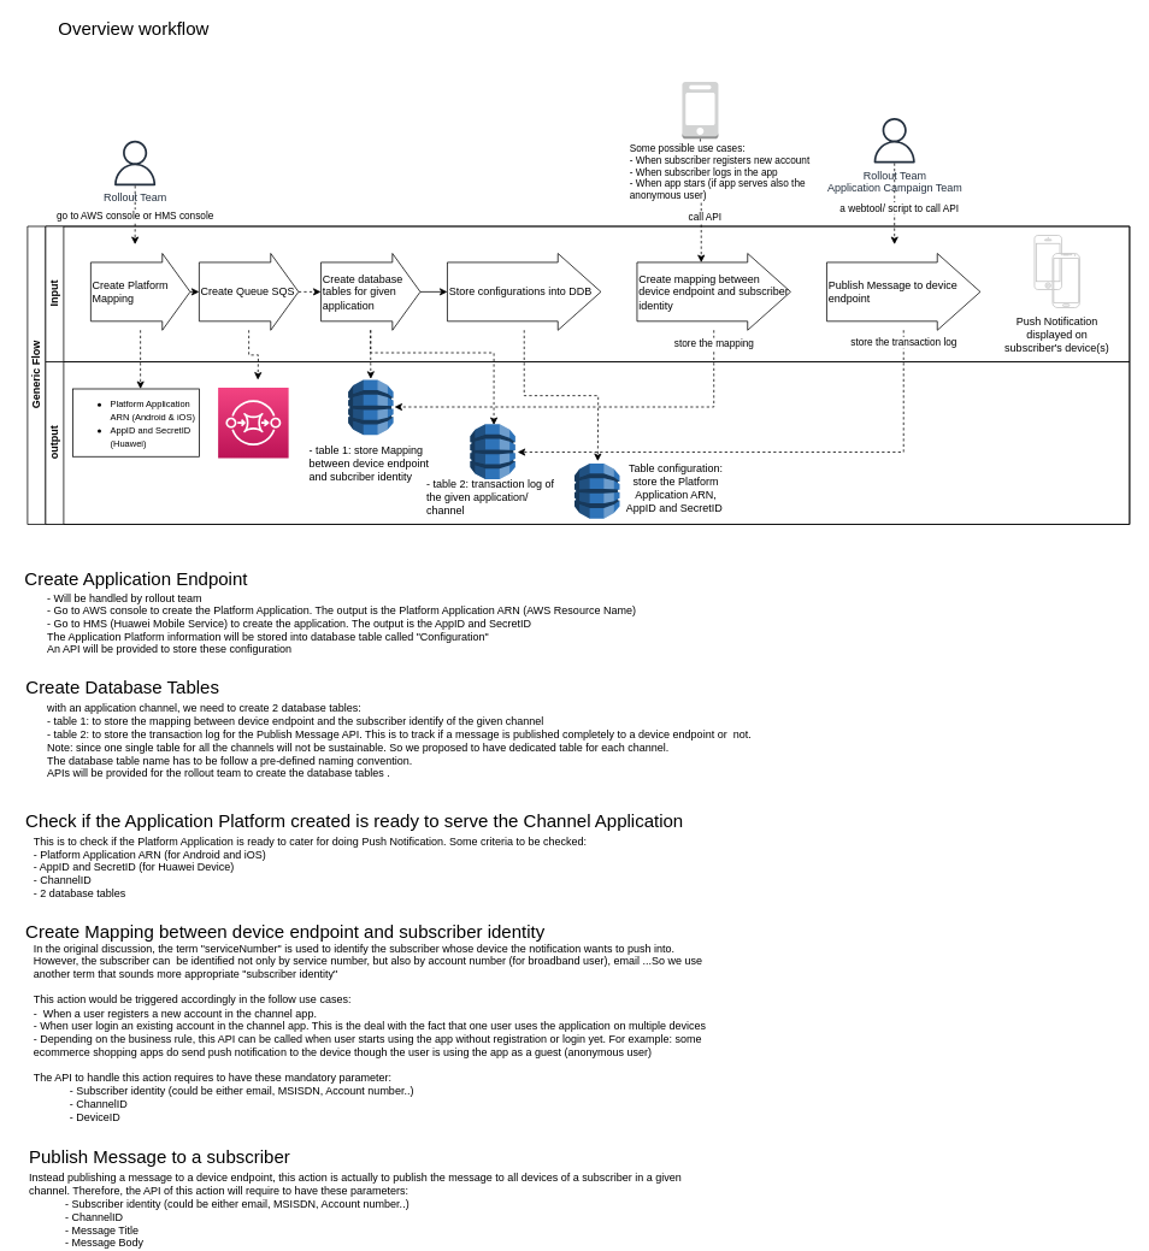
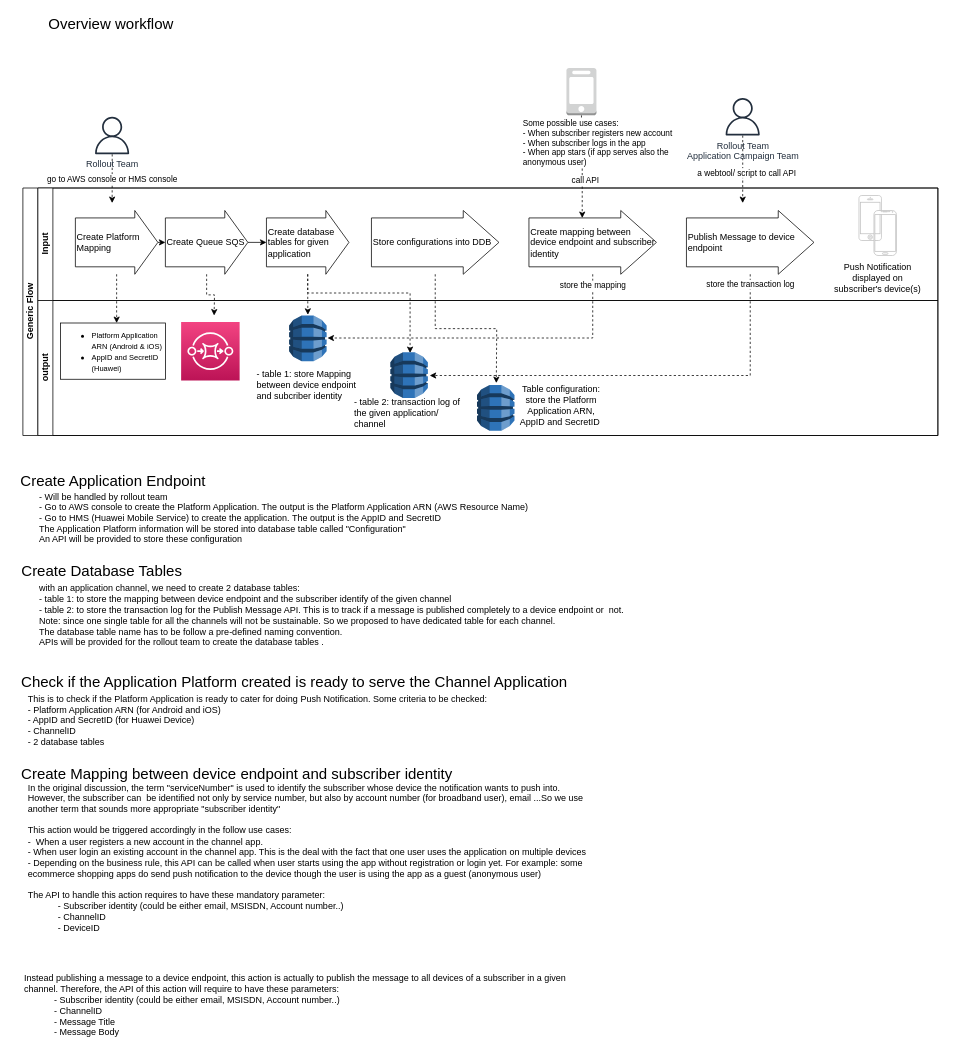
  <mxCell id="0" />
  <mxCell id="1" parent="0" />
  <mxCell id="2" value="Generic Flow" style="swimlane;html=1;childLayout=stackLayout;resizeParent=1;resizeParentMax=0;horizontal=0;startSize=20;horizontalStack=0;" parent="1" vertex="1"><mxGeometry x="30" y="250" width="1220" height="330" as="geometry"><mxRectangle y="530" width="30" height="50" as="alternateBounds" /></mxGeometry></mxCell>
  <mxCell id="3" value="" style="edgeStyle=orthogonalEdgeStyle;rounded=0;orthogonalLoop=1;jettySize=auto;html=1;dashed=1;" parent="2" source="11" edge="1"><mxGeometry relative="1" as="geometry"><mxPoint x="380" y="169" as="targetPoint" /></mxGeometry></mxCell>
  <mxCell id="4" style="edgeStyle=orthogonalEdgeStyle;rounded=0;orthogonalLoop=1;jettySize=auto;html=1;entryX=0.5;entryY=0;entryDx=0;entryDy=0;entryPerimeter=0;dashed=1;" parent="2" source="11" edge="1"><mxGeometry relative="1" as="geometry"><Array as="points"><mxPoint x="380" y="140" /><mxPoint x="516" y="140" /></Array><mxPoint x="516.25" y="220" as="targetPoint" /></mxGeometry></mxCell>
  <mxCell id="5" value="store the mapping" style="edgeStyle=orthogonalEdgeStyle;rounded=0;orthogonalLoop=1;jettySize=auto;html=1;entryX=1;entryY=0.5;entryDx=0;entryDy=0;entryPerimeter=0;dashed=1;" parent="2" source="13" edge="1"><mxGeometry x="-0.933" relative="1" as="geometry"><Array as="points"><mxPoint x="759.75" y="200" /></Array><mxPoint as="offset" /><mxPoint x="406.25" y="200" as="targetPoint" /></mxGeometry></mxCell>
  <mxCell id="6" value="store the transaction log" style="edgeStyle=orthogonalEdgeStyle;rounded=0;orthogonalLoop=1;jettySize=auto;html=1;entryX=1;entryY=0.5;entryDx=0;entryDy=0;entryPerimeter=0;dashed=1;" parent="2" source="14" edge="1"><mxGeometry x="-0.95" relative="1" as="geometry"><Array as="points"><mxPoint x="970" y="250" /></Array><mxPoint as="offset" /><mxPoint x="542.5" y="250" as="targetPoint" /></mxGeometry></mxCell>
  <mxCell id="7" value="Input" style="swimlane;html=1;startSize=20;horizontal=0;" parent="2" vertex="1"><mxGeometry x="20" width="1200" height="150" as="geometry" /></mxCell>
  <mxCell id="8" style="edgeStyle=orthogonalEdgeStyle;rounded=0;orthogonalLoop=1;jettySize=auto;html=1;exitX=1;exitY=0.5;exitDx=0;exitDy=0;exitPerimeter=0;entryX=0;entryY=0.5;entryDx=0;entryDy=0;entryPerimeter=0;" edge="1" parent="7" source="9" target="19"><mxGeometry relative="1" as="geometry" /></mxCell>
  <mxCell id="9" value="&lt;span style=&quot;text-align: center&quot;&gt;Create Platform Mapping&lt;/span&gt;" style="shape=singleArrow;whiteSpace=wrap;html=1;align=left;arrowWidth=0.767;arrowSize=0.28;" parent="7" vertex="1"><mxGeometry x="50" y="30" width="110" height="85" as="geometry" /></mxCell>
- <mxCell id="10" style="edgeStyle=orthogonalEdgeStyle;rounded=0;orthogonalLoop=1;jettySize=auto;html=1;exitX=1;exitY=0.5;exitDx=0;exitDy=0;exitPerimeter=0;entryX=0;entryY=0.5;entryDx=0;entryDy=0;entryPerimeter=0;" edge="1" parent="7" source="11" target="12"><mxGeometry relative="1" as="geometry" /></mxCell>
  <mxCell id="11" value="&lt;span style=&quot;text-align: center&quot;&gt;Create database tables for given application&lt;/span&gt;" style="shape=singleArrow;whiteSpace=wrap;html=1;align=left;arrowWidth=0.767;arrowSize=0.28;" parent="7" vertex="1"><mxGeometry x="304.75" y="30" width="110" height="85" as="geometry" /></mxCell>
  <mxCell id="12" value="&lt;div style=&quot;text-align: center&quot;&gt;Store configurations into DDB&lt;/div&gt;" style="shape=singleArrow;whiteSpace=wrap;html=1;align=left;arrowWidth=0.767;arrowSize=0.28;" parent="7" vertex="1"><mxGeometry x="444.75" y="30" width="170" height="85" as="geometry" /></mxCell>
  <mxCell id="13" value="&lt;span style=&quot;text-align: center&quot;&gt;Create mapping between device endpoint and&amp;nbsp;&lt;/span&gt;subscriber identity" style="shape=singleArrow;whiteSpace=wrap;html=1;align=left;arrowWidth=0.767;arrowSize=0.28;" parent="7" vertex="1"><mxGeometry x="654.75" y="30" width="170" height="85" as="geometry" /></mxCell>
  <mxCell id="14" value="Publish Message to device endpoint" style="shape=singleArrow;whiteSpace=wrap;html=1;align=left;arrowWidth=0.767;arrowSize=0.28;" parent="7" vertex="1"><mxGeometry x="864.75" y="30" width="170" height="85" as="geometry" /></mxCell>
  <mxCell id="15" value="" style="html=1;verticalLabelPosition=bottom;labelBackgroundColor=#ffffff;verticalAlign=top;shadow=0;dashed=0;strokeWidth=1;shape=mxgraph.ios7.misc.iphone;strokeColor=#c0c0c0;align=left;" parent="7" vertex="1"><mxGeometry x="1094.75" y="10" width="30" height="60" as="geometry" /></mxCell>
  <mxCell id="16" value="" style="verticalLabelPosition=bottom;verticalAlign=top;html=1;shadow=0;dashed=0;strokeWidth=1;shape=mxgraph.android.phone2;strokeColor=#c0c0c0;align=left;" parent="7" vertex="1"><mxGeometry x="1114.75" y="30" width="30" height="60" as="geometry" /></mxCell>
  <mxCell id="17" value="Push Notification displayed on subscriber's device(s)" style="text;html=1;strokeColor=none;fillColor=none;align=center;verticalAlign=middle;whiteSpace=wrap;rounded=0;" parent="7" vertex="1"><mxGeometry x="1054.75" y="90" width="130" height="60" as="geometry" /></mxCell>
- <mxCell id="18" style="edgeStyle=orthogonalEdgeStyle;rounded=0;orthogonalLoop=1;jettySize=auto;html=1;exitX=1;exitY=0.5;exitDx=0;exitDy=0;exitPerimeter=0;entryX=0;entryY=0.5;entryDx=0;entryDy=0;entryPerimeter=0;dashed=1;" edge="1" parent="7" source="19" target="11"><mxGeometry relative="1" as="geometry" /></mxCell>
+ <mxCell id="18" style="edgeStyle=orthogonalEdgeStyle;rounded=0;orthogonalLoop=1;jettySize=auto;html=1;exitX=1;exitY=0.5;exitDx=0;exitDy=0;exitPerimeter=0;entryX=0;entryY=0.5;entryDx=0;entryDy=0;entryPerimeter=0;" edge="1" parent="7" source="19" target="11"><mxGeometry relative="1" as="geometry" /></mxCell>
  <mxCell id="19" value="&lt;div style=&quot;text-align: center&quot;&gt;&lt;span&gt;Create Queue SQS&amp;nbsp;&lt;/span&gt;&lt;/div&gt;" style="shape=singleArrow;whiteSpace=wrap;html=1;align=left;arrowWidth=0.767;arrowSize=0.28;" parent="7" vertex="1"><mxGeometry x="170" y="30" width="110" height="85" as="geometry" /></mxCell>
  <mxCell id="20" style="edgeStyle=orthogonalEdgeStyle;rounded=0;orthogonalLoop=1;jettySize=auto;html=1;dashed=1;" parent="2" source="9" target="22" edge="1"><mxGeometry relative="1" as="geometry"><Array as="points"><mxPoint x="125" y="170" /><mxPoint x="125" y="170" /></Array></mxGeometry></mxCell>
  <mxCell id="21" value="output" style="swimlane;html=1;startSize=20;horizontal=0;" parent="2" vertex="1"><mxGeometry x="20" y="150" width="1200" height="180" as="geometry" /></mxCell>
  <mxCell id="22" value="&lt;ul&gt;&lt;li&gt;&lt;font style=&quot;font-size: 10px&quot;&gt;Platform Application ARN (Android &amp;amp; iOS)&lt;/font&gt;&lt;/li&gt;&lt;li&gt;&lt;span style=&quot;font-size: 10px&quot;&gt;AppID and SecretID (Huawei)&lt;/span&gt;&lt;/li&gt;&lt;/ul&gt;" style="rounded=0;whiteSpace=wrap;html=1;align=left;" parent="21" vertex="1"><mxGeometry x="30" y="30" width="140" height="75" as="geometry" /></mxCell>
  <mxCell id="23" value="- table 1: store Mapping between device endpoint and subcriber identity&lt;br&gt;&lt;br&gt;" style="text;html=1;strokeColor=none;fillColor=none;align=left;verticalAlign=middle;whiteSpace=wrap;rounded=0;" parent="21" vertex="1"><mxGeometry x="290" y="110" width="140" height="20" as="geometry" /></mxCell>
  <mxCell id="24" value="&lt;span style=&quot;&quot;&gt;- table 2: transaction log of the given application/ channel&lt;/span&gt;" style="text;html=1;strokeColor=none;fillColor=none;align=left;verticalAlign=middle;whiteSpace=wrap;rounded=0;" parent="21" vertex="1"><mxGeometry x="420" y="140" width="150" height="20" as="geometry" /></mxCell>
  <mxCell id="25" value="" style="points=[[0,0,0],[0.25,0,0],[0.5,0,0],[0.75,0,0],[1,0,0],[0,1,0],[0.25,1,0],[0.5,1,0],[0.75,1,0],[1,1,0],[0,0.25,0],[0,0.5,0],[0,0.75,0],[1,0.25,0],[1,0.5,0],[1,0.75,0]];outlineConnect=0;fontColor=#232F3E;gradientColor=#F34482;gradientDirection=north;fillColor=#BC1356;strokeColor=#ffffff;dashed=0;verticalLabelPosition=bottom;verticalAlign=top;align=center;html=1;fontSize=12;fontStyle=0;aspect=fixed;shape=mxgraph.aws4.resourceIcon;resIcon=mxgraph.aws4.sqs;" vertex="1" parent="21"><mxGeometry x="191" y="28.5" width="78" height="78" as="geometry" /></mxCell>
  <mxCell id="26" value="Table configuration: store the Platform Application ARN, AppID and SecretID&amp;nbsp;" style="text;html=1;strokeColor=none;fillColor=none;align=center;verticalAlign=middle;whiteSpace=wrap;rounded=0;" parent="21" vertex="1"><mxGeometry x="637.5" y="130" width="120" height="20" as="geometry" /></mxCell>
  <mxCell id="27" value="" style="outlineConnect=0;dashed=0;verticalLabelPosition=bottom;verticalAlign=top;align=center;html=1;shape=mxgraph.aws3.dynamo_db;fillColor=#2E73B8;gradientColor=none;" vertex="1" parent="21"><mxGeometry x="470" y="69" width="50" height="61" as="geometry" /></mxCell>
  <mxCell id="28" value="" style="outlineConnect=0;dashed=0;verticalLabelPosition=bottom;verticalAlign=top;align=center;html=1;shape=mxgraph.aws3.dynamo_db;fillColor=#2E73B8;gradientColor=none;" vertex="1" parent="21"><mxGeometry x="585.5" y="112.5" width="50" height="61" as="geometry" /></mxCell>
  <mxCell id="29" value="" style="outlineConnect=0;dashed=0;verticalLabelPosition=bottom;verticalAlign=top;align=center;html=1;shape=mxgraph.aws3.dynamo_db;fillColor=#2E73B8;gradientColor=none;" vertex="1" parent="21"><mxGeometry x="335" y="20" width="50" height="61" as="geometry" /></mxCell>
  <mxCell id="30" style="edgeStyle=orthogonalEdgeStyle;rounded=0;orthogonalLoop=1;jettySize=auto;html=1;dashed=1;entryX=0.5;entryY=0;entryDx=0;entryDy=0;entryPerimeter=0;" edge="1" parent="2" source="12"><mxGeometry relative="1" as="geometry"><mxPoint x="631.25" y="260" as="targetPoint" /></mxGeometry></mxCell>
  <mxCell id="31" value="go to AWS console or HMS console" style="edgeStyle=orthogonalEdgeStyle;rounded=0;orthogonalLoop=1;jettySize=auto;html=1;dashed=1;" parent="1" source="32" edge="1"><mxGeometry relative="1" as="geometry"><mxPoint x="149" y="270" as="targetPoint" /></mxGeometry></mxCell>
  <mxCell id="32" value="Rollout Team" style="outlineConnect=0;fontColor=#232F3E;gradientColor=none;fillColor=#232F3E;strokeColor=none;dashed=0;verticalLabelPosition=bottom;verticalAlign=top;align=center;html=1;fontSize=12;fontStyle=0;aspect=fixed;pointerEvents=1;shape=mxgraph.aws4.user;" parent="1" vertex="1"><mxGeometry x="124" y="155" width="50" height="50" as="geometry" /></mxCell>
  <mxCell id="33" value="Some possible use cases: &lt;br&gt;- When subscriber registers new account&amp;nbsp;&lt;br&gt;- When subscriber logs in the app&amp;nbsp;&lt;br&gt;- When app stars (if app serves also the &lt;br&gt;anonymous user)" style="edgeStyle=orthogonalEdgeStyle;rounded=0;orthogonalLoop=1;jettySize=auto;html=1;entryX=0.418;entryY=0.118;entryDx=0;entryDy=0;entryPerimeter=0;dashed=1;align=left;" parent="1" source="35" target="13" edge="1"><mxGeometry x="-0.464" y="-80" relative="1" as="geometry"><mxPoint as="offset" /></mxGeometry></mxCell>
  <mxCell id="34" value="call API" style="edgeLabel;html=1;align=center;verticalAlign=middle;resizable=0;points=[];" parent="33" vertex="1" connectable="0"><mxGeometry x="0.276" y="4" relative="1" as="geometry"><mxPoint as="offset" /></mxGeometry></mxCell>
  <mxCell id="35" value="" style="outlineConnect=0;dashed=0;verticalLabelPosition=bottom;verticalAlign=top;align=center;html=1;shape=mxgraph.aws3.mobile_client;fillColor=#D2D3D3;gradientColor=none;" parent="1" vertex="1"><mxGeometry x="754.75" y="90" width="40" height="63" as="geometry" /></mxCell>
  <mxCell id="36" value="a webtool/ script to call API" style="edgeStyle=orthogonalEdgeStyle;rounded=0;orthogonalLoop=1;jettySize=auto;html=1;dashed=1;" parent="1" source="37" edge="1"><mxGeometry x="0.112" y="5" relative="1" as="geometry"><mxPoint x="989.75" y="270" as="targetPoint" /><mxPoint as="offset" /></mxGeometry></mxCell>
  <mxCell id="37" value="Rollout Team&lt;br&gt;Application Campaign Team" style="outlineConnect=0;fontColor=#232F3E;gradientColor=none;fillColor=#232F3E;strokeColor=none;dashed=0;verticalLabelPosition=bottom;verticalAlign=top;align=center;html=1;fontSize=12;fontStyle=0;aspect=fixed;pointerEvents=1;shape=mxgraph.aws4.user;" parent="1" vertex="1"><mxGeometry x="964.75" y="130" width="50" height="50" as="geometry" /></mxCell>
  <mxCell id="38" value="&lt;font style=&quot;font-size: 20px&quot;&gt;Overview workflow&amp;nbsp;&lt;/font&gt;" style="text;html=1;align=center;verticalAlign=middle;resizable=0;points=[];autosize=1;strokeColor=none;" parent="1" vertex="1"><mxGeometry x="55" y="20" width="190" height="20" as="geometry" /></mxCell>
  <mxCell id="39" value="&lt;font style=&quot;font-size: 20px&quot;&gt;Create Application Endpoint&lt;/font&gt;" style="text;html=1;align=center;verticalAlign=middle;resizable=0;points=[];autosize=1;strokeColor=none;" parent="1" vertex="1"><mxGeometry y="630" width="260" height="20" as="geometry" x="20" /></mxCell>
  <mxCell id="40" value="- Will be handled by rollout team&lt;br&gt;- Go to AWS console to create the Platform Application. The output is the Platform Application ARN (AWS Resource Name)&lt;br&gt;- Go to HMS (Huawei Mobile Service) to create the application. The output is the AppID and SecretID&amp;nbsp;&amp;nbsp;&lt;br&gt;The Application Platform information will be stored into database table called &quot;Configuration&quot;&lt;br&gt;An API will be provided to store these configuration" style="text;html=1;strokeColor=none;fillColor=none;align=left;verticalAlign=middle;whiteSpace=wrap;rounded=0;" parent="1" vertex="1"><mxGeometry x="50" y="680" width="760" height="20" as="geometry" /></mxCell>
  <mxCell id="41" value="&lt;font style=&quot;font-size: 20px&quot;&gt;Create Database Tables&lt;/font&gt;" style="text;html=1;align=center;verticalAlign=middle;resizable=0;points=[];autosize=1;strokeColor=none;" parent="1" vertex="1"><mxGeometry y="750" width="230" height="20" as="geometry" x="20" /></mxCell>
  <mxCell id="42" value="with an application channel, we need to create 2 database tables:&amp;nbsp;&lt;br&gt;- table 1: to store the mapping between device endpoint and the subscriber identify of the given channel&amp;nbsp;&lt;br&gt;- table 2: to store the transaction log for the Publish Message API. This is to track if a message is published completely to a device endpoint or&amp;nbsp; not.&amp;nbsp;&lt;br&gt;Note: since one single table for all the channels will not be sustainable. So we proposed to have dedicated table for each channel.&amp;nbsp;&lt;br&gt;The database table name has to be follow a pre-defined naming convention.&amp;nbsp;&lt;br&gt;APIs will be provided for the rollout team to create the database tables .&amp;nbsp;" style="text;html=1;strokeColor=none;fillColor=none;align=left;verticalAlign=middle;whiteSpace=wrap;rounded=0;" parent="1" vertex="1"><mxGeometry x="50" y="810" width="800" height="20" as="geometry" /></mxCell>
  <mxCell id="43" value="&lt;font style=&quot;font-size: 20px&quot;&gt;Check if the Application Platform created is ready to serve the Channel Application&amp;nbsp; &amp;nbsp;&lt;br&gt;&lt;br&gt;&lt;/font&gt;" style="text;html=1;align=center;verticalAlign=middle;resizable=0;points=[];autosize=1;strokeColor=none;" parent="1" vertex="1"><mxGeometry y="900" width="760" height="40" as="geometry" x="20" /></mxCell>
  <mxCell id="44" value="This is to check if the Platform Application is ready to cater for doing Push Notification. Some criteria to be checked:&amp;nbsp;&lt;br&gt;- Platform Application ARN (for Android and iOS)&amp;nbsp;&lt;br&gt;- AppID and SecretID (for Huawei Device)&amp;nbsp;&lt;br&gt;- ChannelID&amp;nbsp;&lt;br&gt;- 2 database tables&amp;nbsp;&lt;br&gt;" style="text;html=1;strokeColor=none;fillColor=none;align=left;verticalAlign=middle;whiteSpace=wrap;rounded=0;" parent="1" vertex="1"><mxGeometry x="34.75" y="950" width="760" height="20" as="geometry" /></mxCell>
  <mxCell id="45" value="&lt;font style=&quot;font-size: 20px&quot;&gt;&lt;font style=&quot;font-size: 20px&quot;&gt;Create Mapping&amp;nbsp;&lt;/font&gt;&lt;span&gt;between device endpoint and&amp;nbsp;&lt;/span&gt;&lt;span style=&quot;text-align: left&quot;&gt;subscriber identity&lt;/span&gt;&lt;/font&gt;" style="text;html=1;align=center;verticalAlign=middle;resizable=0;points=[];autosize=1;strokeColor=none;" parent="1" vertex="1"><mxGeometry y="1020" width="590" height="20" as="geometry" x="20" /></mxCell>
  <mxCell id="46" value="In the original discussion, the term &quot;serviceNumber&quot; is used to identify the subscriber whose device the notification wants to push into. However, the subscriber can&amp;nbsp; be identified not only by service number, but also by account number (for broadband user), email ...So we use another term that sounds more appropriate &quot;subscriber identity&quot;&lt;br&gt;&lt;br&gt;This action would be triggered accordingly in the follow use cases:&amp;nbsp;&lt;br&gt;-&amp;nbsp; When a user registers a new account in the channel app.&lt;br&gt;&lt;div&gt;- When user login an existing account in the channel app. This is the deal with the fact that one user uses the application on multiple devices&amp;nbsp;&lt;/div&gt;&lt;div&gt;&lt;span&gt;-&amp;nbsp;&lt;/span&gt;Depending on the business rule, this API can be called when user starts using the app without registration or login yet. For example: some ecommerce shopping apps do send push notification to the device though the user is using the app as a guest (anonymous user)&amp;nbsp;&amp;nbsp;&lt;/div&gt;&lt;div&gt;&lt;br&gt;&lt;/div&gt;&lt;div&gt;The API to handle this action requires to have these mandatory parameter:&amp;nbsp;&lt;/div&gt;&lt;blockquote style=&quot;margin: 0 0 0 40px ; border: none ; padding: 0px&quot;&gt;&lt;div&gt;-&amp;nbsp;&lt;span&gt;Subscriber identity (could be either email, MSISDN, Account number..)&lt;/span&gt;&lt;/div&gt;&lt;div&gt;&lt;span&gt;- ChannelID&lt;/span&gt;&lt;/div&gt;&lt;div&gt;&lt;span&gt;- DeviceID&amp;nbsp;&lt;/span&gt;&lt;/div&gt;&lt;/blockquote&gt;&lt;div&gt;&lt;br&gt;&lt;/div&gt;" style="text;html=1;strokeColor=none;fillColor=none;align=left;verticalAlign=middle;whiteSpace=wrap;rounded=0;" parent="1" vertex="1"><mxGeometry x="34.75" y="1140" width="760" height="20" as="geometry" /></mxCell>
- <mxCell id="47" value="&lt;span style=&quot;font-size: 20px&quot;&gt;Publish Message to a subscriber&lt;/span&gt;" style="text;html=1;align=left;verticalAlign=middle;resizable=0;points=[];autosize=1;strokeColor=none;" parent="1" vertex="1"><mxGeometry x="30" y="1270" width="300" height="20" as="geometry" /></mxCell>
  <mxCell id="48" value="Instead publishing a message to a device endpoint, this action is actually to publish the message to all devices of a subscriber in a given channel. Therefore, the API of this action will require to have these parameters:&amp;nbsp;&lt;br&gt;&lt;blockquote style=&quot;margin: 0 0 0 40px ; border: none ; padding: 0px&quot;&gt;- Subscriber identity (could be either email, MSISDN, Account number..)&lt;/blockquote&gt;&lt;blockquote style=&quot;margin: 0 0 0 40px ; border: none ; padding: 0px&quot;&gt;- ChannelID&amp;nbsp;&lt;/blockquote&gt;&lt;blockquote style=&quot;margin: 0 0 0 40px ; border: none ; padding: 0px&quot;&gt;- Message Title&lt;/blockquote&gt;&lt;blockquote style=&quot;margin: 0 0 0 40px ; border: none ; padding: 0px&quot;&gt;- Message Body&lt;/blockquote&gt;" style="text;html=1;strokeColor=none;fillColor=none;align=left;verticalAlign=middle;whiteSpace=wrap;rounded=0;" parent="1" vertex="1"><mxGeometry x="30" y="1330" width="760" height="20" as="geometry" /></mxCell>
  <mxCell id="49" style="edgeStyle=orthogonalEdgeStyle;rounded=0;orthogonalLoop=1;jettySize=auto;html=1;dashed=1;" edge="1" parent="1" source="19"><mxGeometry relative="1" as="geometry"><mxPoint x="285" y="420" as="targetPoint" /></mxGeometry></mxCell>
